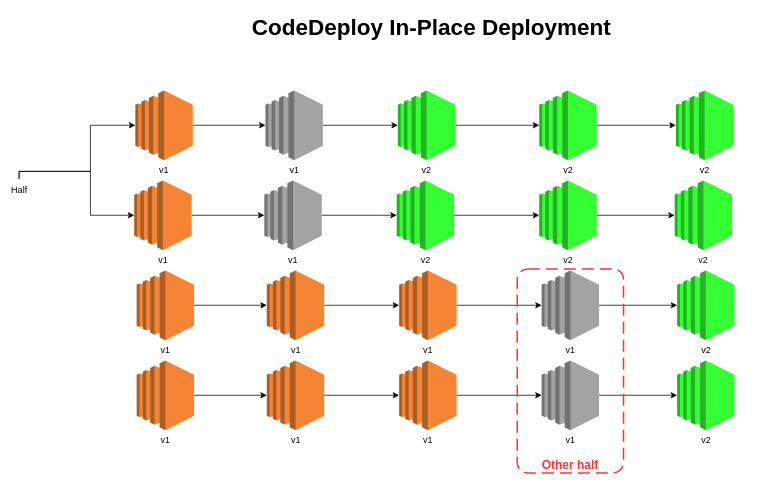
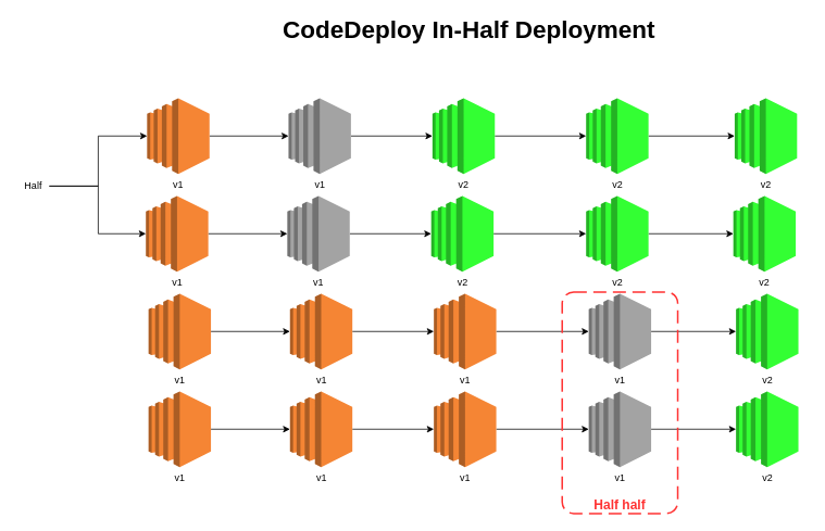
  <mxCell id="0" />
  <mxCell id="1" parent="0" />
  <mxCell id="2" style="edgeStyle=orthogonalEdgeStyle;rounded=0;orthogonalLoop=1;jettySize=auto;html=1;entryX=0;entryY=0.5;entryDx=0;entryDy=0;entryPerimeter=0;" parent="1" source="3" target="5" edge="1"><mxGeometry relative="1" as="geometry" /></mxCell>
  <mxCell id="3" value="v1" style="outlineConnect=0;dashed=0;verticalLabelPosition=bottom;verticalAlign=top;align=center;html=1;shape=mxgraph.aws3.ec2;fillColor=#F58534;gradientColor=none;" parent="1" vertex="1"><mxGeometry x="180" y="120" width="76.5" height="93" as="geometry" /></mxCell>
  <mxCell id="4" style="edgeStyle=orthogonalEdgeStyle;rounded=0;orthogonalLoop=1;jettySize=auto;html=1;" parent="1" source="5" target="7" edge="1"><mxGeometry relative="1" as="geometry" /></mxCell>
  <mxCell id="5" value="v1" style="outlineConnect=0;dashed=0;verticalLabelPosition=bottom;verticalAlign=top;align=center;html=1;shape=mxgraph.aws3.ec2;fillColor=#a3a3a3;gradientColor=none;" parent="1" vertex="1"><mxGeometry x="353.5" y="120" width="76.5" height="93" as="geometry" /></mxCell>
  <mxCell id="6" style="edgeStyle=orthogonalEdgeStyle;rounded=0;orthogonalLoop=1;jettySize=auto;html=1;entryX=0;entryY=0.5;entryDx=0;entryDy=0;entryPerimeter=0;" parent="1" source="7" target="31" edge="1"><mxGeometry relative="1" as="geometry" /></mxCell>
  <mxCell id="7" value="v2" style="outlineConnect=0;dashed=0;verticalLabelPosition=bottom;verticalAlign=top;align=center;html=1;shape=mxgraph.aws3.ec2;fillColor=#33FF33;gradientColor=none;" parent="1" vertex="1"><mxGeometry x="530" y="120" width="76.5" height="93" as="geometry" /></mxCell>
  <mxCell id="8" style="edgeStyle=orthogonalEdgeStyle;rounded=0;orthogonalLoop=1;jettySize=auto;html=1;entryX=0;entryY=0.5;entryDx=0;entryDy=0;entryPerimeter=0;" parent="1" source="9" target="11" edge="1"><mxGeometry relative="1" as="geometry" /></mxCell>
  <mxCell id="9" value="v1" style="outlineConnect=0;dashed=0;verticalLabelPosition=bottom;verticalAlign=top;align=center;html=1;shape=mxgraph.aws3.ec2;fillColor=#F58534;gradientColor=none;" parent="1" vertex="1"><mxGeometry x="178.5" y="240" width="76.5" height="93" as="geometry" /></mxCell>
  <mxCell id="10" style="edgeStyle=orthogonalEdgeStyle;rounded=0;orthogonalLoop=1;jettySize=auto;html=1;" parent="1" source="11" target="13" edge="1"><mxGeometry relative="1" as="geometry" /></mxCell>
  <mxCell id="11" value="v1" style="outlineConnect=0;dashed=0;verticalLabelPosition=bottom;verticalAlign=top;align=center;html=1;shape=mxgraph.aws3.ec2;fillColor=#a3a3a3;gradientColor=none;" parent="1" vertex="1"><mxGeometry x="352" y="240" width="76.5" height="93" as="geometry" /></mxCell>
  <mxCell id="12" style="edgeStyle=orthogonalEdgeStyle;rounded=0;orthogonalLoop=1;jettySize=auto;html=1;" parent="1" source="13" target="33" edge="1"><mxGeometry relative="1" as="geometry" /></mxCell>
  <mxCell id="13" value="v2" style="outlineConnect=0;dashed=0;verticalLabelPosition=bottom;verticalAlign=top;align=center;html=1;shape=mxgraph.aws3.ec2;fillColor=#33FF33;gradientColor=none;" parent="1" vertex="1"><mxGeometry x="528.5" y="240" width="76.5" height="93" as="geometry" /></mxCell>
  <mxCell id="14" style="edgeStyle=orthogonalEdgeStyle;rounded=0;orthogonalLoop=1;jettySize=auto;html=1;entryX=0;entryY=0.5;entryDx=0;entryDy=0;entryPerimeter=0;" parent="1" source="15" target="17" edge="1"><mxGeometry relative="1" as="geometry" /></mxCell>
  <mxCell id="15" value="v1" style="outlineConnect=0;dashed=0;verticalLabelPosition=bottom;verticalAlign=top;align=center;html=1;shape=mxgraph.aws3.ec2;fillColor=#F58534;gradientColor=none;" parent="1" vertex="1"><mxGeometry x="181.75" y="360" width="76.5" height="93" as="geometry" /></mxCell>
  <mxCell id="16" style="edgeStyle=orthogonalEdgeStyle;rounded=0;orthogonalLoop=1;jettySize=auto;html=1;" parent="1" source="17" target="19" edge="1"><mxGeometry relative="1" as="geometry" /></mxCell>
  <mxCell id="17" value="v1" style="outlineConnect=0;dashed=0;verticalLabelPosition=bottom;verticalAlign=top;align=center;html=1;shape=mxgraph.aws3.ec2;fillColor=#F58534;gradientColor=none;" parent="1" vertex="1"><mxGeometry x="355.25" y="360" width="76.5" height="93" as="geometry" /></mxCell>
  <mxCell id="18" style="edgeStyle=orthogonalEdgeStyle;rounded=0;orthogonalLoop=1;jettySize=auto;html=1;entryX=0;entryY=0.5;entryDx=0;entryDy=0;entryPerimeter=0;" parent="1" source="19" target="35" edge="1"><mxGeometry relative="1" as="geometry" /></mxCell>
  <mxCell id="19" value="v1" style="outlineConnect=0;dashed=0;verticalLabelPosition=bottom;verticalAlign=top;align=center;html=1;shape=mxgraph.aws3.ec2;fillColor=#F58534;gradientColor=none;" parent="1" vertex="1"><mxGeometry x="531.75" y="360" width="76.5" height="93" as="geometry" /></mxCell>
  <mxCell id="20" style="edgeStyle=orthogonalEdgeStyle;rounded=0;orthogonalLoop=1;jettySize=auto;html=1;entryX=0;entryY=0.5;entryDx=0;entryDy=0;entryPerimeter=0;" parent="1" source="21" target="23" edge="1"><mxGeometry relative="1" as="geometry" /></mxCell>
  <mxCell id="21" value="v1" style="outlineConnect=0;dashed=0;verticalLabelPosition=bottom;verticalAlign=top;align=center;html=1;shape=mxgraph.aws3.ec2;fillColor=#F58534;gradientColor=none;" parent="1" vertex="1"><mxGeometry x="181.75" y="480" width="76.5" height="93" as="geometry" /></mxCell>
  <mxCell id="22" style="edgeStyle=orthogonalEdgeStyle;rounded=0;orthogonalLoop=1;jettySize=auto;html=1;" parent="1" source="23" target="25" edge="1"><mxGeometry relative="1" as="geometry" /></mxCell>
  <mxCell id="23" value="v1" style="outlineConnect=0;dashed=0;verticalLabelPosition=bottom;verticalAlign=top;align=center;html=1;shape=mxgraph.aws3.ec2;fillColor=#f58534;gradientColor=none;" parent="1" vertex="1"><mxGeometry x="355.25" y="480" width="76.5" height="93" as="geometry" /></mxCell>
  <mxCell id="24" style="edgeStyle=orthogonalEdgeStyle;rounded=0;orthogonalLoop=1;jettySize=auto;html=1;entryX=0;entryY=0.5;entryDx=0;entryDy=0;entryPerimeter=0;" parent="1" source="25" target="37" edge="1"><mxGeometry relative="1" as="geometry" /></mxCell>
  <mxCell id="25" value="v1" style="outlineConnect=0;dashed=0;verticalLabelPosition=bottom;verticalAlign=top;align=center;html=1;shape=mxgraph.aws3.ec2;fillColor=#f58534;gradientColor=none;" parent="1" vertex="1"><mxGeometry x="531.75" y="480" width="76.5" height="93" as="geometry" /></mxCell>
- <mxCell id="26" value="CodeDeploy&amp;nbsp;In-Place Deployment" style="text;html=1;strokeColor=none;fillColor=none;align=center;verticalAlign=middle;whiteSpace=wrap;rounded=0;fontSize=30;fontStyle=1" parent="1" vertex="1"><mxGeometry x="160" y="20" width="830" height="30" as="geometry" /></mxCell>
+ <mxCell id="26" value="CodeDeploy&amp;nbsp;In-Half Deployment" style="text;html=1;strokeColor=none;fillColor=none;align=center;verticalAlign=middle;whiteSpace=wrap;rounded=0;fontSize=30;fontStyle=1" parent="1" vertex="1"><mxGeometry x="160" y="20" width="830" height="30" as="geometry" /></mxCell>
  <mxCell id="27" style="edgeStyle=orthogonalEdgeStyle;rounded=0;orthogonalLoop=1;jettySize=auto;html=1;entryX=0;entryY=0.5;entryDx=0;entryDy=0;entryPerimeter=0;" parent="1" source="29" target="3" edge="1"><mxGeometry relative="1" as="geometry"><Array as="points"><mxPoint x="120" y="228" /><mxPoint x="120" y="167" /></Array></mxGeometry></mxCell>
  <mxCell id="28" style="edgeStyle=orthogonalEdgeStyle;rounded=0;orthogonalLoop=1;jettySize=auto;html=1;entryX=0;entryY=0.5;entryDx=0;entryDy=0;entryPerimeter=0;" parent="1" source="29" target="9" edge="1"><mxGeometry relative="1" as="geometry"><Array as="points"><mxPoint x="120" y="228" /><mxPoint x="120" y="287" /></Array></mxGeometry></mxCell>
- <mxCell id="29" value="Half" style="text;html=1;align=center;verticalAlign=middle;resizable=0;points=[];autosize=1;strokeColor=none;fillColor=none;" parent="1" vertex="1"><mxGeometry x="5" y="238" width="40" height="30" as="geometry" /></mxCell>
+ <mxCell id="29" value="Half" style="text;html=1;align=center;verticalAlign=middle;resizable=0;points=[];autosize=1;strokeColor=none;fillColor=none;" parent="1" vertex="1"><mxGeometry x="20" y="213" width="40" height="30" as="geometry" /></mxCell>
  <mxCell id="30" style="edgeStyle=orthogonalEdgeStyle;rounded=0;orthogonalLoop=1;jettySize=auto;html=1;entryX=0;entryY=0.5;entryDx=0;entryDy=0;entryPerimeter=0;" parent="1" source="31" target="38" edge="1"><mxGeometry relative="1" as="geometry" /></mxCell>
  <mxCell id="31" value="v2" style="outlineConnect=0;dashed=0;verticalLabelPosition=bottom;verticalAlign=top;align=center;html=1;shape=mxgraph.aws3.ec2;fillColor=#33FF33;gradientColor=none;" parent="1" vertex="1"><mxGeometry x="718.5" y="120" width="76.5" height="93" as="geometry" /></mxCell>
  <mxCell id="32" style="edgeStyle=orthogonalEdgeStyle;rounded=0;orthogonalLoop=1;jettySize=auto;html=1;entryX=0;entryY=0.5;entryDx=0;entryDy=0;entryPerimeter=0;" parent="1" source="33" target="39" edge="1"><mxGeometry relative="1" as="geometry" /></mxCell>
  <mxCell id="33" value="v2" style="outlineConnect=0;dashed=0;verticalLabelPosition=bottom;verticalAlign=top;align=center;html=1;shape=mxgraph.aws3.ec2;fillColor=#33FF33;gradientColor=none;" parent="1" vertex="1"><mxGeometry x="718.5" y="240" width="76.5" height="93" as="geometry" /></mxCell>
  <mxCell id="34" style="edgeStyle=orthogonalEdgeStyle;rounded=0;orthogonalLoop=1;jettySize=auto;html=1;entryX=0;entryY=0.5;entryDx=0;entryDy=0;entryPerimeter=0;" parent="1" source="35" target="40" edge="1"><mxGeometry relative="1" as="geometry" /></mxCell>
  <mxCell id="35" value="v1" style="outlineConnect=0;dashed=0;verticalLabelPosition=bottom;verticalAlign=top;align=center;html=1;shape=mxgraph.aws3.ec2;fillColor=#A3A3A3;gradientColor=none;" parent="1" vertex="1"><mxGeometry x="721.75" y="360" width="76.5" height="93" as="geometry" /></mxCell>
  <mxCell id="36" style="edgeStyle=orthogonalEdgeStyle;rounded=0;orthogonalLoop=1;jettySize=auto;html=1;entryX=0;entryY=0.5;entryDx=0;entryDy=0;entryPerimeter=0;" parent="1" source="37" target="41" edge="1"><mxGeometry relative="1" as="geometry" /></mxCell>
  <mxCell id="37" value="v1" style="outlineConnect=0;dashed=0;verticalLabelPosition=bottom;verticalAlign=top;align=center;html=1;shape=mxgraph.aws3.ec2;fillColor=#a3a3a3;gradientColor=none;" parent="1" vertex="1"><mxGeometry x="721.75" y="480" width="76.5" height="93" as="geometry" /></mxCell>
  <mxCell id="38" value="v2" style="outlineConnect=0;dashed=0;verticalLabelPosition=bottom;verticalAlign=top;align=center;html=1;shape=mxgraph.aws3.ec2;fillColor=#33FF33;gradientColor=none;" parent="1" vertex="1"><mxGeometry x="900.75" y="120" width="76.5" height="93" as="geometry" /></mxCell>
  <mxCell id="39" value="v2" style="outlineConnect=0;dashed=0;verticalLabelPosition=bottom;verticalAlign=top;align=center;html=1;shape=mxgraph.aws3.ec2;fillColor=#33FF33;gradientColor=none;" parent="1" vertex="1"><mxGeometry x="899.13" y="240" width="76.5" height="93" as="geometry" /></mxCell>
  <mxCell id="40" value="v2" style="outlineConnect=0;dashed=0;verticalLabelPosition=bottom;verticalAlign=top;align=center;html=1;shape=mxgraph.aws3.ec2;fillColor=#33ff33;gradientColor=none;" parent="1" vertex="1"><mxGeometry x="902.38" y="360" width="76.5" height="93" as="geometry" /></mxCell>
  <mxCell id="41" value="v2" style="outlineConnect=0;dashed=0;verticalLabelPosition=bottom;verticalAlign=top;align=center;html=1;shape=mxgraph.aws3.ec2;fillColor=#33ff33;gradientColor=none;" parent="1" vertex="1"><mxGeometry x="902.38" y="480" width="76.5" height="93" as="geometry" /></mxCell>
- <mxCell id="42" value="Other half" style="rounded=1;arcSize=10;dashed=1;strokeColor=#FF3333;fillColor=none;gradientColor=none;dashPattern=8 4;strokeWidth=2;verticalAlign=bottom;fontStyle=1;fontSize=16;fontColor=#FF3333;" vertex="1" parent="1"><mxGeometry x="689.13" y="358" width="141.75" height="272" as="geometry" /></mxCell>
+ <mxCell id="42" value="Half half" style="rounded=1;arcSize=10;dashed=1;strokeColor=#FF3333;fillColor=none;gradientColor=none;dashPattern=8 4;strokeWidth=2;verticalAlign=bottom;fontStyle=1;fontSize=16;fontColor=#FF3333;" vertex="1" parent="1"><mxGeometry x="689.13" y="358" width="141.75" height="272" as="geometry" /></mxCell>
